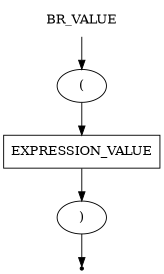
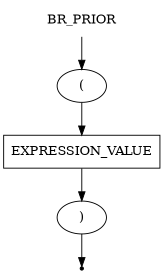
  digraph {
    node [shape=oval]
-   n1 [label=BR_VALUE shape=plaintext]
+   n1 [label=BR_PRIOR shape=plaintext]
    n2 [label="("]
    n3 [label=EXPRESSION_VALUE shape=box]
    n4 [label=")"]
    end [shape=point]
    n1 -> n2
    n2 -> n3
    n3 -> n4
    n4 -> end
  }
